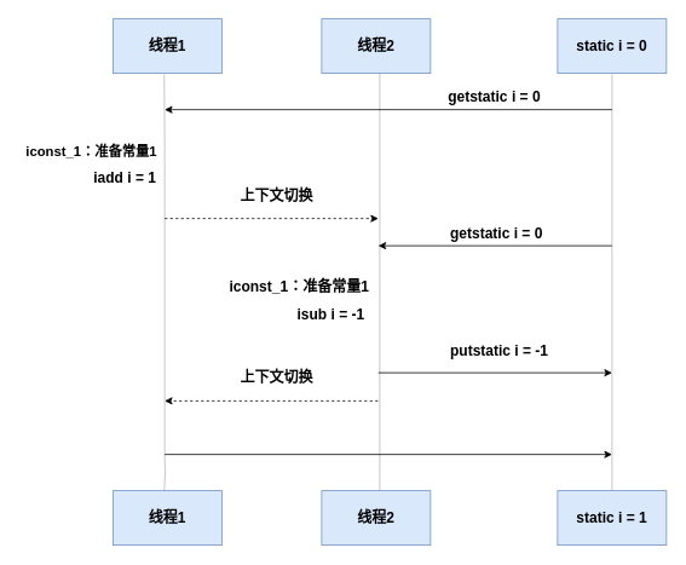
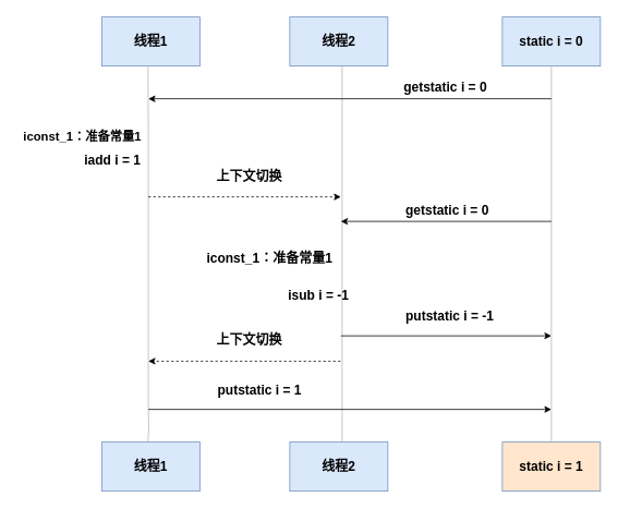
  <mxCell id="0" />
  <mxCell id="1" parent="0" />
  <mxCell id="2" style="edgeStyle=orthogonalEdgeStyle;rounded=0;orthogonalLoop=1;jettySize=auto;html=1;endArrow=none;endFill=0;opacity=30;" edge="1" parent="1"><mxGeometry relative="1" as="geometry"><mxPoint x="181" y="500" as="sourcePoint" /><mxPoint x="180.5" y="540" as="targetPoint" /></mxGeometry></mxCell>
  <mxCell id="3" value="&lt;font style=&quot;font-size: 16px;&quot;&gt;&lt;b&gt;线程1&lt;/b&gt;&lt;/font&gt;" style="rounded=0;whiteSpace=wrap;html=1;fillColor=#dae8fc;strokeColor=#6c8ebf;" vertex="1" parent="1"><mxGeometry x="124" y="20" width="120" height="60" as="geometry" /></mxCell>
  <mxCell id="4" style="edgeStyle=orthogonalEdgeStyle;rounded=0;orthogonalLoop=1;jettySize=auto;html=1;endArrow=none;endFill=0;opacity=30;" edge="1" parent="1"><mxGeometry relative="1" as="geometry"><mxPoint x="418" y="80" as="sourcePoint" /><mxPoint x="418" y="540" as="targetPoint" /></mxGeometry></mxCell>
  <mxCell id="5" value="&lt;font style=&quot;font-size: 16px;&quot;&gt;&lt;b&gt;线程2&lt;/b&gt;&lt;/font&gt;" style="rounded=0;whiteSpace=wrap;html=1;fillColor=#dae8fc;strokeColor=#6c8ebf;" vertex="1" parent="1"><mxGeometry x="354" y="20" width="120" height="60" as="geometry" /></mxCell>
  <mxCell id="6" style="edgeStyle=orthogonalEdgeStyle;rounded=0;orthogonalLoop=1;jettySize=auto;html=1;endArrow=none;endFill=0;opacity=30;" edge="1" parent="1"><mxGeometry relative="1" as="geometry"><mxPoint x="674" y="270" as="sourcePoint" /><mxPoint x="674" y="540" as="targetPoint" /></mxGeometry></mxCell>
  <mxCell id="7" value="&lt;font style=&quot;font-size: 16px;&quot;&gt;&lt;b&gt;static i = 0&lt;/b&gt;&lt;/font&gt;" style="rounded=0;whiteSpace=wrap;html=1;fillColor=#dae8fc;strokeColor=#6c8ebf;" vertex="1" parent="1"><mxGeometry x="614" y="20" width="120" height="60" as="geometry" /></mxCell>
  <mxCell id="8" value="&lt;font style=&quot;font-size: 16px;&quot;&gt;&lt;b&gt;线程1&lt;/b&gt;&lt;/font&gt;" style="rounded=0;whiteSpace=wrap;html=1;fillColor=#dae8fc;strokeColor=#6c8ebf;" vertex="1" parent="1"><mxGeometry x="124" y="540" width="120" height="60" as="geometry" /></mxCell>
  <mxCell id="9" value="&lt;font style=&quot;font-size: 16px;&quot;&gt;&lt;b&gt;线程2&lt;/b&gt;&lt;/font&gt;" style="rounded=0;whiteSpace=wrap;html=1;fillColor=#dae8fc;strokeColor=#6c8ebf;" vertex="1" parent="1"><mxGeometry x="354" y="540" width="120" height="60" as="geometry" /></mxCell>
- <mxCell id="10" value="&lt;font style=&quot;font-size: 16px;&quot;&gt;&lt;b&gt;static i = 1&lt;/b&gt;&lt;/font&gt;" style="rounded=0;whiteSpace=wrap;html=1;fillColor=#dae8fc;strokeColor=#6c8ebf;" vertex="1" parent="1"><mxGeometry x="614" y="540" width="120" height="60" as="geometry" /></mxCell>
+ <mxCell id="10" value="&lt;font style=&quot;font-size: 16px;&quot;&gt;&lt;b&gt;static i = 1&lt;/b&gt;&lt;/font&gt;" style="rounded=0;whiteSpace=wrap;html=1;fillColor=#ffe6cc;strokeColor=#6c8ebf;" vertex="1" parent="1"><mxGeometry x="614" y="540" width="120" height="60" as="geometry" /></mxCell>
  <mxCell id="11" value="&lt;font style=&quot;font-size: 16px;&quot;&gt;&lt;b&gt;getstatic i = 0&lt;/b&gt;&lt;/font&gt;" style="text;html=1;align=center;verticalAlign=middle;resizable=0;points=[];autosize=1;strokeColor=none;fillColor=none;" vertex="1" parent="1"><mxGeometry x="484" y="90" width="120" height="30" as="geometry" /></mxCell>
  <mxCell id="12" value="&lt;font style=&quot;font-size: 15px;&quot;&gt;&lt;b style=&quot;&quot;&gt;iconst_1：准备常量1&lt;/b&gt;&lt;/font&gt;" style="text;html=1;align=center;verticalAlign=middle;resizable=0;points=[];autosize=1;strokeColor=none;fillColor=none;" vertex="1" parent="1"><mxGeometry x="20" y="150" width="160" height="30" as="geometry" /></mxCell>
  <mxCell id="13" value="&lt;b&gt;&lt;font style=&quot;font-size: 16px;&quot;&gt;上下文切换&lt;/font&gt;&lt;/b&gt;" style="text;html=1;align=center;verticalAlign=middle;resizable=0;points=[];autosize=1;strokeColor=none;fillColor=none;" vertex="1" parent="1"><mxGeometry x="254" y="200" width="100" height="30" as="geometry" /></mxCell>
  <mxCell id="14" value="&lt;b style=&quot;forced-color-adjust: none; color: rgb(0, 0, 0); font-family: Helvetica; font-size: 16px; font-style: normal; font-variant-ligatures: normal; font-variant-caps: normal; letter-spacing: normal; orphans: 2; text-align: center; text-indent: 0px; text-transform: none; widows: 2; word-spacing: 0px; -webkit-text-stroke-width: 0px; white-space: nowrap; background-color: rgb(255, 255, 255); text-decoration-thickness: initial; text-decoration-style: initial; text-decoration-color: initial;&quot;&gt;getstatic i = 0&lt;/b&gt;" style="text;whiteSpace=wrap;html=1;" vertex="1" parent="1"><mxGeometry x="494" y="240" width="140" height="40" as="geometry" /></mxCell>
  <mxCell id="15" value="&lt;font style=&quot;font-size: 16px;&quot;&gt;&lt;b&gt;iconst_1：准备常量1&lt;/b&gt;&lt;/font&gt;" style="text;html=1;align=center;verticalAlign=middle;resizable=0;points=[];autosize=1;strokeColor=none;fillColor=none;" vertex="1" parent="1"><mxGeometry x="244" y="300" width="170" height="30" as="geometry" /></mxCell>
- <mxCell id="16" value="&lt;font style=&quot;font-size: 16px;&quot;&gt;&lt;b&gt;isub i = -1&lt;/b&gt;&lt;/font&gt;" style="text;html=1;align=center;verticalAlign=middle;resizable=0;points=[];autosize=1;strokeColor=none;fillColor=none;" vertex="1" parent="1"><mxGeometry x="314" y="330" width="100" height="30" as="geometry" /></mxCell>
+ <mxCell id="16" value="&lt;font style=&quot;font-size: 16px;&quot;&gt;&lt;b&gt;isub i = -1&lt;/b&gt;&lt;/font&gt;" style="text;html=1;align=center;verticalAlign=middle;resizable=0;points=[];autosize=1;strokeColor=none;fillColor=none;" vertex="1" parent="1"><mxGeometry x="339" y="345" width="100" height="30" as="geometry" /></mxCell>
  <mxCell id="17" value="&lt;b style=&quot;forced-color-adjust: none; color: rgb(0, 0, 0); font-family: Helvetica; font-size: 16px; font-style: normal; font-variant-ligatures: normal; font-variant-caps: normal; letter-spacing: normal; orphans: 2; text-align: center; text-indent: 0px; text-transform: none; widows: 2; word-spacing: 0px; -webkit-text-stroke-width: 0px; white-space: nowrap; background-color: rgb(255, 255, 255); text-decoration-thickness: initial; text-decoration-style: initial; text-decoration-color: initial;&quot;&gt;putstatic i = -1&lt;/b&gt;" style="text;whiteSpace=wrap;html=1;" vertex="1" parent="1"><mxGeometry x="494" y="370" width="140" height="40" as="geometry" /></mxCell>
  <mxCell id="18" value="&lt;b&gt;&lt;font style=&quot;font-size: 16px;&quot;&gt;上下文切换&lt;/font&gt;&lt;/b&gt;" style="text;html=1;align=center;verticalAlign=middle;resizable=0;points=[];autosize=1;strokeColor=none;fillColor=none;" vertex="1" parent="1"><mxGeometry x="254" y="400" width="100" height="30" as="geometry" /></mxCell>
+ <mxCell id="19" value="&lt;b style=&quot;forced-color-adjust: none; color: rgb(0, 0, 0); font-family: Helvetica; font-size: 16px; font-style: normal; font-variant-ligatures: normal; font-variant-caps: normal; letter-spacing: normal; orphans: 2; text-align: center; text-indent: 0px; text-transform: none; widows: 2; word-spacing: 0px; -webkit-text-stroke-width: 0px; white-space: nowrap; background-color: rgb(255, 255, 255); text-decoration-thickness: initial; text-decoration-style: initial; text-decoration-color: initial;&quot;&gt;putstatic i = 1&lt;/b&gt;" style="text;whiteSpace=wrap;html=1;" vertex="1" parent="1"><mxGeometry x="264" y="460" width="140" height="40" as="geometry" /></mxCell>
  <mxCell id="20" value="" style="edgeStyle=orthogonalEdgeStyle;rounded=0;orthogonalLoop=1;jettySize=auto;html=1;endArrow=none;endFill=0;opacity=30;" edge="1" parent="1"><mxGeometry relative="1" as="geometry"><mxPoint x="181" y="240" as="sourcePoint" /><mxPoint x="181" y="500" as="targetPoint" /></mxGeometry></mxCell>
  <mxCell id="21" value="" style="edgeStyle=orthogonalEdgeStyle;rounded=0;orthogonalLoop=1;jettySize=auto;html=1;endArrow=none;endFill=0;opacity=30;" edge="1" parent="1"><mxGeometry relative="1" as="geometry"><mxPoint x="180.5" y="81" as="sourcePoint" /><mxPoint x="181" y="240" as="targetPoint" /></mxGeometry></mxCell>
  <mxCell id="22" value="" style="edgeStyle=orthogonalEdgeStyle;rounded=0;orthogonalLoop=1;jettySize=auto;html=1;endArrow=none;endFill=0;opacity=30;" edge="1" parent="1"><mxGeometry relative="1" as="geometry"><mxPoint x="674" y="81" as="sourcePoint" /><mxPoint x="674" y="270" as="targetPoint" /></mxGeometry></mxCell>
  <mxCell id="23" style="edgeStyle=orthogonalEdgeStyle;rounded=0;orthogonalLoop=1;jettySize=auto;html=1;" edge="1" parent="1"><mxGeometry relative="1" as="geometry"><mxPoint x="674" y="270" as="sourcePoint" /><mxPoint x="416.5" y="270" as="targetPoint" /></mxGeometry></mxCell>
  <mxCell id="24" value="&lt;b style=&quot;font-size: 16px;&quot;&gt;iadd i = 1&lt;/b&gt;" style="text;html=1;align=center;verticalAlign=middle;resizable=0;points=[];autosize=1;strokeColor=none;fillColor=none;" vertex="1" parent="1"><mxGeometry x="92" y="180" width="90" height="30" as="geometry" /></mxCell>
  <mxCell id="25" style="edgeStyle=orthogonalEdgeStyle;rounded=0;orthogonalLoop=1;jettySize=auto;html=1;entryX=0.83;entryY=0.78;entryDx=0;entryDy=0;entryPerimeter=0;" edge="1" parent="1"><mxGeometry relative="1" as="geometry"><mxPoint x="674" y="120" as="sourcePoint" /><mxPoint x="181" y="120" as="targetPoint" /></mxGeometry></mxCell>
  <mxCell id="26" style="edgeStyle=orthogonalEdgeStyle;rounded=0;orthogonalLoop=1;jettySize=auto;html=1;entryX=0.67;entryY=0.72;entryDx=0;entryDy=0;entryPerimeter=0;dashed=1;" edge="1" parent="1"><mxGeometry relative="1" as="geometry"><mxPoint x="181" y="240" as="sourcePoint" /><mxPoint x="416.5" y="240" as="targetPoint" /></mxGeometry></mxCell>
  <mxCell id="27" value="" style="html=1;rounded=0;endArrow=none;endFill=0;startArrow=classic;startFill=1;" edge="1" parent="1"><mxGeometry width="100" relative="1" as="geometry"><mxPoint x="674" y="410" as="sourcePoint" /><mxPoint x="674" y="410" as="targetPoint" /></mxGeometry></mxCell>
  <mxCell id="28" style="edgeStyle=orthogonalEdgeStyle;rounded=0;orthogonalLoop=1;jettySize=auto;html=1;entryX=0.82;entryY=0.68;entryDx=0;entryDy=0;entryPerimeter=0;" edge="1" parent="1"><mxGeometry relative="1" as="geometry"><mxPoint x="416.5" y="410" as="sourcePoint" /><mxPoint x="674" y="410" as="targetPoint" /></mxGeometry></mxCell>
  <mxCell id="29" style="edgeStyle=orthogonalEdgeStyle;rounded=0;orthogonalLoop=1;jettySize=auto;html=1;entryX=0.75;entryY=0.53;entryDx=0;entryDy=0;entryPerimeter=0;dashed=1;" edge="1" parent="1"><mxGeometry relative="1" as="geometry"><mxPoint x="416" y="441" as="sourcePoint" /><mxPoint x="181" y="441" as="targetPoint" /></mxGeometry></mxCell>
  <mxCell id="30" style="edgeStyle=orthogonalEdgeStyle;rounded=0;orthogonalLoop=1;jettySize=auto;html=1;entryX=0.62;entryY=1.1;entryDx=0;entryDy=0;entryPerimeter=0;" edge="1" parent="1"><mxGeometry relative="1" as="geometry"><mxPoint x="181" y="500" as="sourcePoint" /><mxPoint x="674" y="500" as="targetPoint" /></mxGeometry></mxCell>
